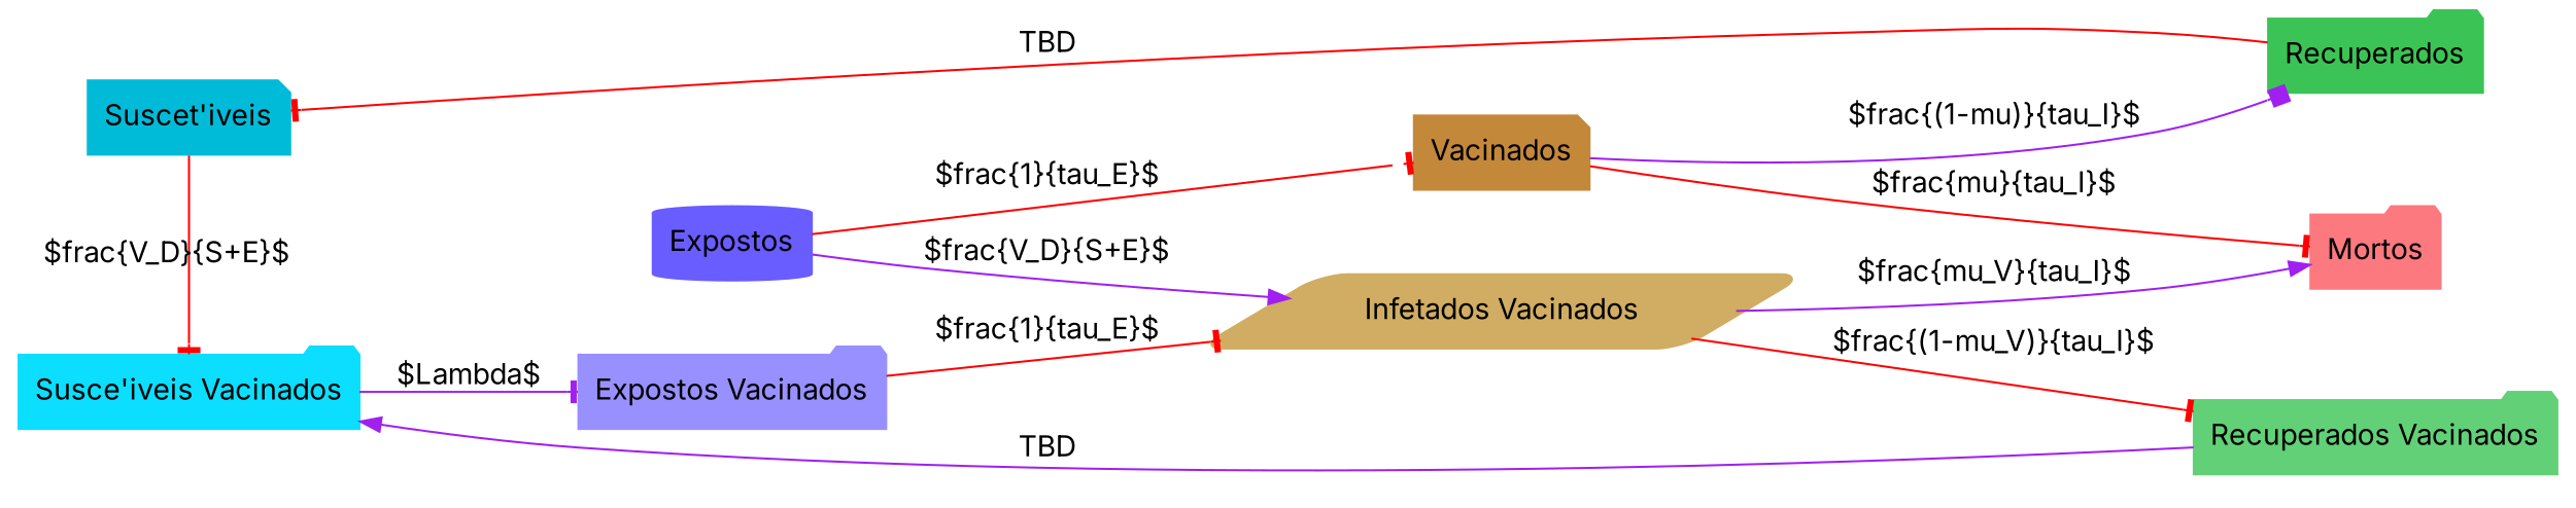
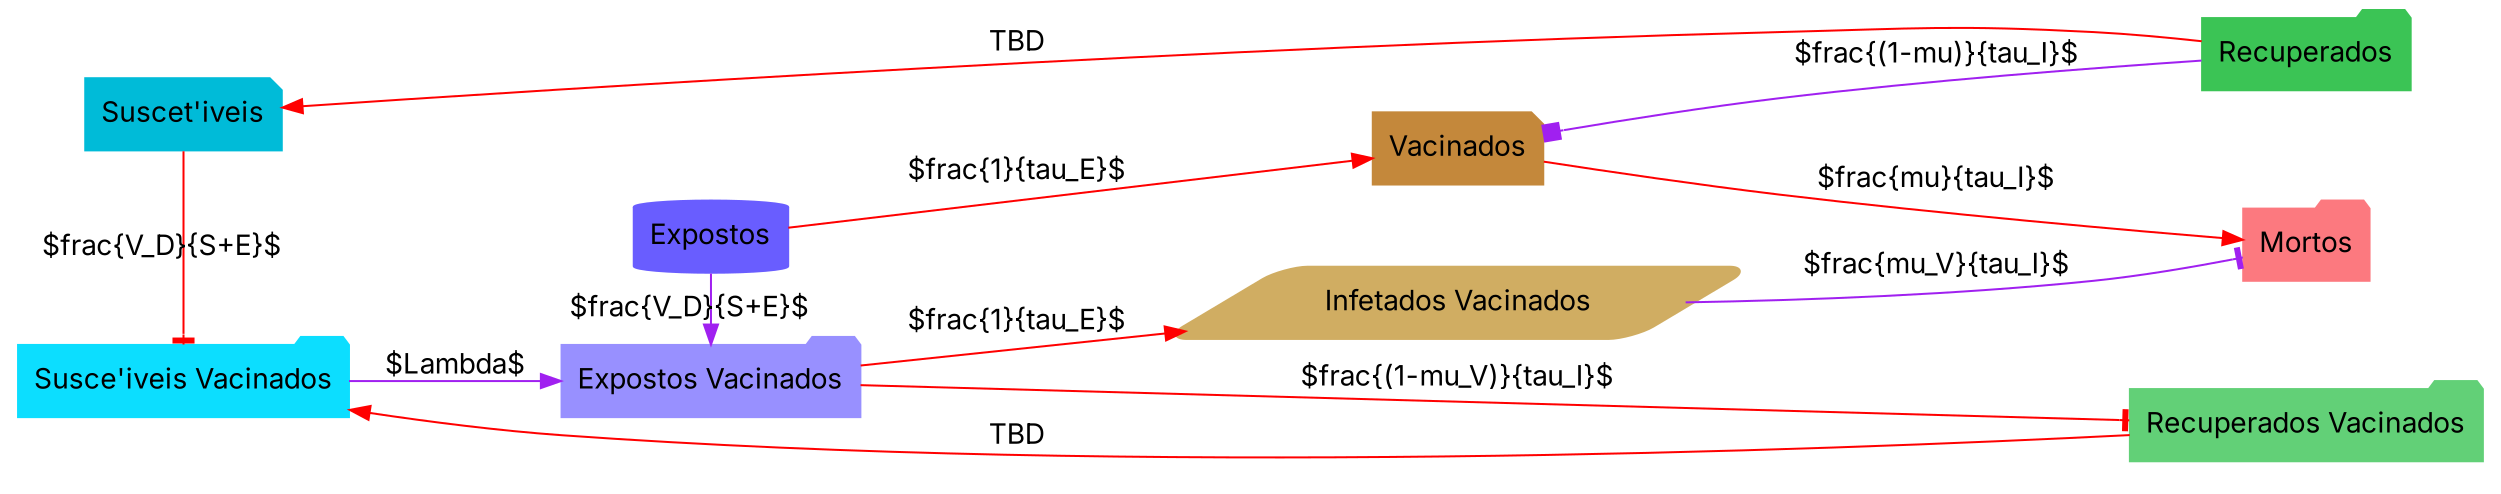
  digraph {
    fontname=Inter
    rankdir=LR
    node [fontname=Inter shape=folder style="rounded, filled"]
    edge [arrowhead=tee color=red fontname=Inter]
    n1 [color="#00BBD8" label="Suscet\'iveis" shape=note]
    n2 [color="#0CDEFF" label="Susce\'iveis Vacinados"]
    n3 [color="#695DFF" label=Expostos shape=cylinder]
    n4 [color="#9890FF" label="Expostos Vacinados"]
    n5 [color="#C4883B" label=Vacinados shape=note]
    n6 [color="#D0AD62" label="Infetados Vacinados" shape=parallelogram]
    n7 [color="#3BC455" label=Recuperados]
    n8 [color="#62D077" label="Recuperados Vacinados"]
    n9 [color="#FC797F" label=Mortos]
    subgraph sub_1 {
      rank=same
      n1
      n2
    }
    subgraph sub_2 {
      rank=same
      n3
      n4
    }
    subgraph sub_3 {
      rank=same
      n5
      n6
    }
    subgraph sub_4 {
      rank=same
      n7
      n8
      n9
    }
    n1 -> n2 [label="$\frac{V_D}{S+E}$"]
-   n2 -> n4 [color=purple label="$\Lambda$"]
-   n3 -> n6 [arrowhead=normal color=purple label="$\frac{V_D}{S+E}$"]
-   n3 -> n5 [label="$\frac{1}{\tau_E}$"]
-   n4 -> n6 [label="$\frac{1}{\tau_E}$"]
-   n5 -> n7 [arrowhead=box color=purple label="$\frac{(1-\mu)}{\tau_I}$"]
-   n5 -> n9 [label="$\frac{\mu}{\tau_I}$"]
-   n6 -> n8 [label="$\frac{(1-\mu_V)}{\tau_I}$"]
-   n6 -> n9 [arrowhead=normal color=purple label="$\frac{\mu_V}{\tau_I}$"]
-   n7 -> n1 [label=TBD]
-   n8 -> n2 [arrowhead=normal color=purple label=TBD]
+   n2 -> n4 [arrowhead=normal color=purple label="$\Lambda$"]
+   n3 -> n4 [arrowhead=normal color=purple label="$\frac{V_D}{S+E}$"]
+   n3 -> n5 [arrowhead=normal label="$\frac{1}{\tau_E}$"]
+   n4 -> n6 [arrowhead=normal label="$\frac{1}{\tau_E}$"]
+   n7 -> n5 [arrowhead=box color=purple label="$\frac{(1-\mu)}{\tau_I}$"]
+   n5 -> n9 [arrowhead=normal label="$\frac{\mu}{\tau_I}$"]
+   n4 -> n8 [label="$\frac{(1-\mu_V)}{\tau_I}$"]
+   n6 -> n9 [color=purple label="$\frac{\mu_V}{\tau_I}$"]
+   n7 -> n1 [arrowhead=normal label=TBD]
+   n8 -> n2 [arrowhead=normal label=TBD]
  }
